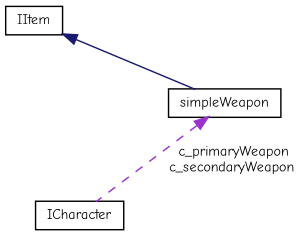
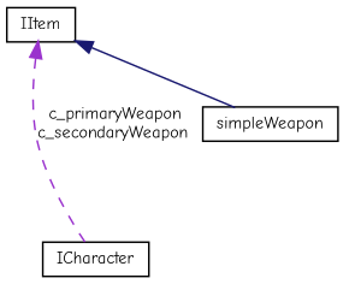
  digraph {
    fontname="Comic Neue"
    node [color=black fillcolor=white fontname="Comic Neue" fontsize=10 shape=record style=filled]
    edge [dir=back fontname="Comic Neue" fontsize=10 labelfontname=Helvetica labelfontsize=10]
    n1 [height=0.2 label=ICharacter width=0.4]
    n2 [height=0.2 label=simpleWeapon width=0.4]
    n3 [height=0.2 label=IItem width=0.4]
-   n2 -> n1 [color=darkorchid3 label=" c_primaryWeapon\nc_secondaryWeapon" style=dashed]
+   n3 -> n1 [color=darkorchid3 label=" c_primaryWeapon\nc_secondaryWeapon" style=dashed]
    n3 -> n2 [color=midnightblue style=solid]
  }
